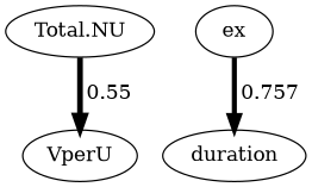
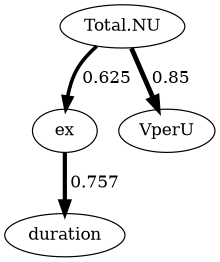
  digraph {
    edge [dir=forward]
    "Total.NU"
    ex
    VperU
    duration
-   "Total.NU" -> VperU [label=" 0.55 " style="setlinewidth(4)"]
+   "Total.NU" -> ex [label=" 0.625 " style="setlinewidth(3)"]
+   "Total.NU" -> VperU [label=" 0.85 " style="setlinewidth(4)"]
    ex -> duration [label=" 0.757 " style="setlinewidth(3.5)"]
  }
